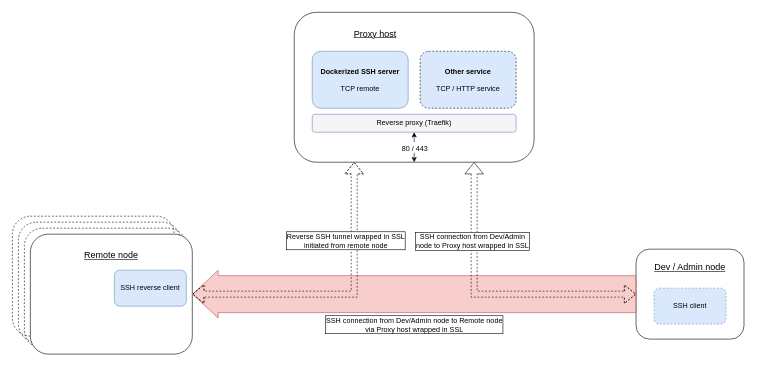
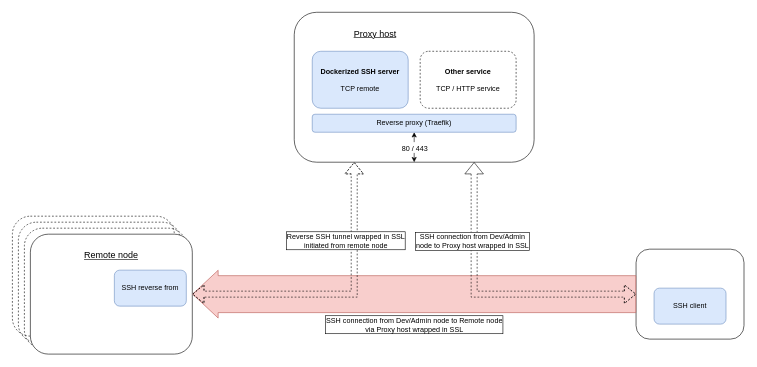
  <mxCell id="0" />
  <mxCell id="1" parent="0" />
  <mxCell id="2" value="" style="rounded=1;whiteSpace=wrap;html=1;fontSize=12;fillColor=none;dashed=1;" vertex="1" parent="1"><mxGeometry x="30" y="370" width="270" height="200" as="geometry" /></mxCell>
  <mxCell id="3" value="" style="rounded=1;whiteSpace=wrap;html=1;fontSize=12;fillColor=none;dashed=1;" vertex="1" parent="1"><mxGeometry x="20" y="360" width="270" height="200" as="geometry" /></mxCell>
  <mxCell id="4" value="" style="rounded=1;whiteSpace=wrap;html=1;fontSize=12;fillColor=none;dashed=1;" vertex="1" parent="1"><mxGeometry x="40" y="380" width="270" height="200" as="geometry" /></mxCell>
  <mxCell id="5" value="" style="rounded=1;whiteSpace=wrap;html=1;fillColor=default;" vertex="1" parent="1"><mxGeometry x="490" y="20" width="400" height="250" as="geometry" /></mxCell>
  <mxCell id="6" style="rounded=0;orthogonalLoop=1;jettySize=auto;html=1;exitX=0.5;exitY=1;exitDx=0;exitDy=0;entryX=0.5;entryY=1;entryDx=0;entryDy=0;fontSize=15;startArrow=classic;startFill=1;" edge="1" parent="1" source="12" target="5"><mxGeometry relative="1" as="geometry" /></mxCell>
  <mxCell id="7" value="&lt;font style=&quot;font-size: 12px&quot;&gt;80 / 443&lt;/font&gt;" style="edgeLabel;html=1;align=center;verticalAlign=middle;resizable=0;points=[];fontSize=15;" vertex="1" connectable="0" parent="6"><mxGeometry x="0.26" relative="1" as="geometry"><mxPoint y="-8" as="offset" /></mxGeometry></mxCell>
  <mxCell id="8" value="" style="rounded=1;whiteSpace=wrap;html=1;fontSize=12;fillColor=default;" vertex="1" parent="1"><mxGeometry x="50" y="390" width="270" height="200" as="geometry" /></mxCell>
  <mxCell id="9" value="&lt;font style=&quot;font-size: 15px&quot;&gt;&lt;u&gt;Remote node&lt;/u&gt;&lt;/font&gt;" style="text;html=1;strokeColor=none;fillColor=none;align=center;verticalAlign=middle;whiteSpace=wrap;rounded=0;" vertex="1" parent="1"><mxGeometry x="105" y="410" width="160" height="30" as="geometry" /></mxCell>
- <mxCell id="10" value="SSH reverse client" style="rounded=1;whiteSpace=wrap;html=1;fontSize=12;fillColor=#dae8fc;strokeColor=#6c8ebf;" vertex="1" parent="1"><mxGeometry x="190" y="450" width="120" height="60" as="geometry" /></mxCell>
+ <mxCell id="10" value="SSH reverse from" style="rounded=1;whiteSpace=wrap;html=1;fontSize=12;fillColor=#dae8fc;strokeColor=#6c8ebf;" vertex="1" parent="1"><mxGeometry x="190" y="450" width="120" height="60" as="geometry" /></mxCell>
  <mxCell id="11" value="&lt;font style=&quot;font-size: 15px&quot;&gt;&lt;u&gt;Proxy host&lt;/u&gt;&lt;/font&gt;" style="text;html=1;strokeColor=none;fillColor=none;align=center;verticalAlign=middle;whiteSpace=wrap;rounded=0;" vertex="1" parent="1"><mxGeometry x="545" y="40" width="160" height="30" as="geometry" /></mxCell>
- <mxCell id="12" value="Reverse proxy (Traefik)" style="rounded=1;whiteSpace=wrap;html=1;fillColor=#f5f5f5;strokeColor=#6c8ebf;" vertex="1" parent="1"><mxGeometry x="520" y="190" width="340" height="30" as="geometry" /></mxCell>
+ <mxCell id="12" value="Reverse proxy (Traefik)" style="rounded=1;whiteSpace=wrap;html=1;fillColor=#dae8fc;strokeColor=#6c8ebf;" vertex="1" parent="1"><mxGeometry x="520" y="190" width="340" height="30" as="geometry" /></mxCell>
  <mxCell id="13" value="&lt;b&gt;Dockerized SSH server&lt;/b&gt;&lt;br&gt;&lt;br&gt;TCP remote" style="rounded=1;whiteSpace=wrap;html=1;fillColor=#dae8fc;strokeColor=#6c8ebf;" vertex="1" parent="1"><mxGeometry x="520" y="85" width="160" height="95" as="geometry" /></mxCell>
- <mxCell id="14" value="&lt;b&gt;Other service&lt;/b&gt;&lt;br&gt;&lt;br&gt;TCP / HTTP service" style="rounded=1;whiteSpace=wrap;html=1;dashed=1;fillColor=#dae8fc;" vertex="1" parent="1"><mxGeometry x="700" y="85" width="160" height="95" as="geometry" /></mxCell>
+ <mxCell id="14" value="&lt;b&gt;Other service&lt;/b&gt;&lt;br&gt;&lt;br&gt;TCP / HTTP service" style="rounded=1;whiteSpace=wrap;html=1;dashed=1;" vertex="1" parent="1"><mxGeometry x="700" y="85" width="160" height="95" as="geometry" /></mxCell>
  <mxCell id="15" value="" style="rounded=1;whiteSpace=wrap;html=1;fontSize=12;fillColor=default;" vertex="1" parent="1"><mxGeometry x="1060" y="415" width="180" height="150" as="geometry" /></mxCell>
- <mxCell id="16" value="&lt;font style=&quot;font-size: 15px&quot;&gt;&lt;u&gt;Dev / Admin node&lt;/u&gt;&lt;/font&gt;" style="text;html=1;strokeColor=none;fillColor=none;align=center;verticalAlign=middle;whiteSpace=wrap;rounded=0;" vertex="1" parent="1"><mxGeometry x="1070" y="430" width="160" height="30" as="geometry" /></mxCell>
- <mxCell id="17" value="SSH client" style="rounded=1;whiteSpace=wrap;html=1;fontSize=12;fillColor=#dae8fc;strokeColor=#6c8ebf;dashed=1;" vertex="1" parent="1"><mxGeometry x="1090" y="480" width="120" height="60" as="geometry" /></mxCell>
+ <mxCell id="17" value="SSH client" style="rounded=1;whiteSpace=wrap;html=1;fontSize=12;fillColor=#dae8fc;strokeColor=#6c8ebf;" vertex="1" parent="1"><mxGeometry x="1090" y="480" width="120" height="60" as="geometry" /></mxCell>
  <mxCell id="18" value="" style="shape=flexArrow;endArrow=classic;html=1;rounded=0;fontSize=12;fillColor=#f8cecc;entryX=1;entryY=0.5;entryDx=0;entryDy=0;exitX=0;exitY=0.5;exitDx=0;exitDy=0;width=61.6;endSize=13.864;strokeColor=#b85450;endWidth=17.12;" edge="1" parent="1" source="15" target="8"><mxGeometry width="50" height="50" relative="1" as="geometry"><mxPoint x="300" y="280" as="sourcePoint" /><mxPoint x="350" y="230" as="targetPoint" /><Array as="points" /></mxGeometry></mxCell>
  <mxCell id="19" value="SSH connection from Dev/Admin node to Remote node&lt;br&gt;via Proxy host wrapped in SSL" style="edgeLabel;html=1;align=center;verticalAlign=middle;resizable=0;points=[];fontSize=12;labelBorderColor=default;" vertex="1" connectable="0" parent="18"><mxGeometry x="0.023" y="17" relative="1" as="geometry"><mxPoint x="8" y="33" as="offset" /></mxGeometry></mxCell>
  <mxCell id="20" value="" style="shape=flexArrow;endArrow=classic;startArrow=block;html=1;rounded=0;fontSize=12;fillColor=none;entryX=0.75;entryY=1;entryDx=0;entryDy=0;exitX=0;exitY=0.5;exitDx=0;exitDy=0;edgeStyle=orthogonalEdgeStyle;dashed=1;" edge="1" parent="1" source="15" target="5"><mxGeometry width="100" height="100" relative="1" as="geometry"><mxPoint x="280" y="310" as="sourcePoint" /><mxPoint x="380" y="210" as="targetPoint" /></mxGeometry></mxCell>
  <mxCell id="21" value="SSH connection from Dev/Admin&lt;br&gt;node to Proxy host wrapped in SSL" style="edgeLabel;html=1;align=center;verticalAlign=middle;resizable=0;points=[];fontSize=12;labelBorderColor=default;" vertex="1" connectable="0" parent="20"><mxGeometry x="0.491" y="4" relative="1" as="geometry"><mxPoint y="6" as="offset" /></mxGeometry></mxCell>
  <mxCell id="22" value="" style="shape=flexArrow;endArrow=classic;startArrow=classic;html=1;rounded=0;fontSize=12;edgeStyle=orthogonalEdgeStyle;entryX=0.25;entryY=1;entryDx=0;entryDy=0;fillColor=none;exitX=1;exitY=0.5;exitDx=0;exitDy=0;dashed=1;" edge="1" parent="1" source="8" target="5"><mxGeometry width="100" height="100" relative="1" as="geometry"><mxPoint x="390" y="540" as="sourcePoint" /><mxPoint x="490" y="280" as="targetPoint" /></mxGeometry></mxCell>
  <mxCell id="23" value="Reverse SSH tunnel wrapped in SSL&lt;br&gt;initiated from remote node" style="edgeLabel;html=1;align=center;verticalAlign=middle;resizable=0;points=[];fontSize=12;labelBorderColor=default;" vertex="1" connectable="0" parent="22"><mxGeometry x="-0.042" y="-1" relative="1" as="geometry"><mxPoint x="20" y="-91" as="offset" /></mxGeometry></mxCell>
